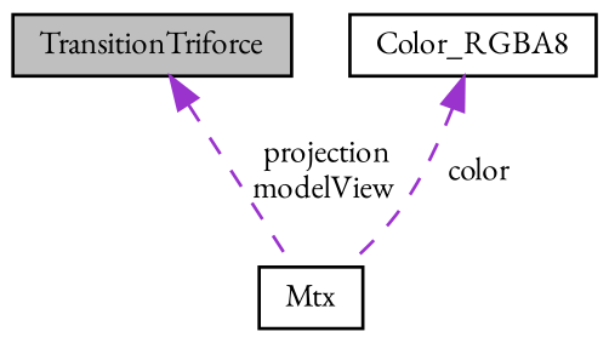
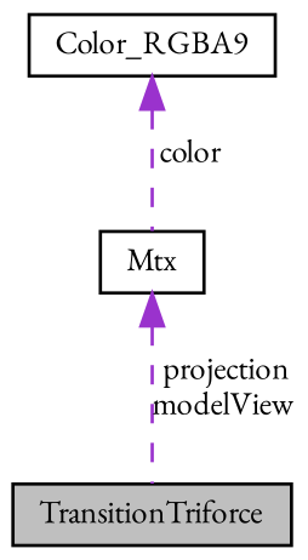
  digraph {
    fontname="EB Garamond"
    node [color=black fillcolor=white fontname="EB Garamond" fontsize=10 shape=record style=filled]
    edge [color=darkorchid3 dir=back fontname="EB Garamond" fontsize=10 labelfontname=Helvetica labelfontsize=10 style=dashed]
    n1 [fillcolor=grey75 fontcolor=black height=0.2 label=TransitionTriforce width=0.4]
-   n2 [height=0.2 label=Color_RGBA8 width=0.4]
+   n2 [height=0.2 label=Color_RGBA9 width=0.4]
    n3 [height=0.2 label=Mtx width=0.4]
    n2 -> n3 [label=" color"]
-   n1 -> n3 [label=" projection\nmodelView"]
+   n3 -> n1 [label=" projection\nmodelView"]
  }
